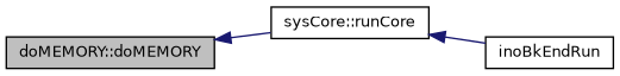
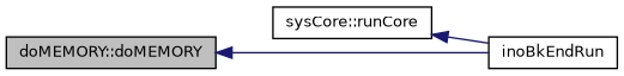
  digraph {
    rankdir=LR
    node [color=black fillcolor=white fontname=Helvetica fontsize=10 shape=record style=filled]
    edge [color=midnightblue dir=back fontname=Helvetica fontsize=10 labelfontname=Helvetica labelfontsize=10 style=solid]
    n1 [fillcolor=grey75 fontcolor=black height=0.2 label="doMEMORY::doMEMORY" width=0.4]
    n2 [height=0.2 label="sysCore::runCore" width=0.4]
    n3 [height=0.2 label=inoBkEndRun width=0.4]
-   n1 -> n2
+   n1 -> n3
    n2 -> n3
  }
